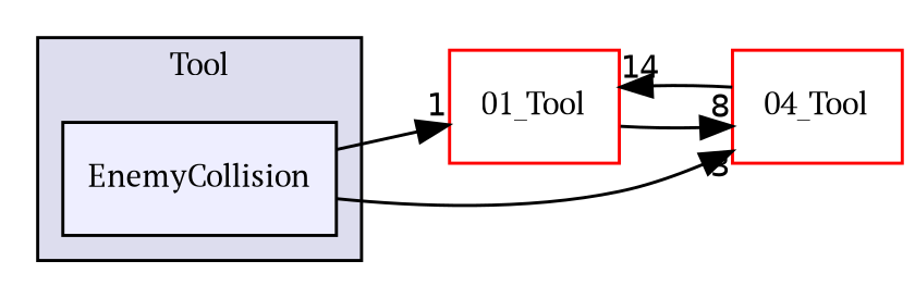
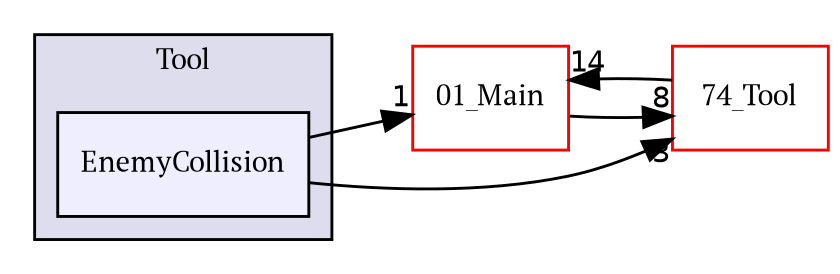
  digraph {
    compound=true
    fontname="PT Serif"
    rankdir=LR
    node [fillcolor=white fontname="PT Serif" fontsize=10 shape=box style=filled color=red]
    edge [fontname="PT Serif" labeldistance=1.5 labelfontname=Helvetica labelfontsize=10]
    n1 [fillcolor="#eeeeff" label=EnemyCollision pencolor=black color=""]
-   n2 [label="01_Tool"]
-   n3 [label="04_Tool"]
+   n2 [label="01_Main"]
+   n3 [label="74_Tool"]
    subgraph cluster_1 {
      bgcolor="#ddddee"
      fontsize=10
      label=Tool
      pencolor=black
      n1
    }
    n1 -> n2 [headlabel=1]
    n1 -> n3 [headlabel=3]
    n2 -> n3 [headlabel=8]
    n3 -> n2 [headlabel=14]
  }
